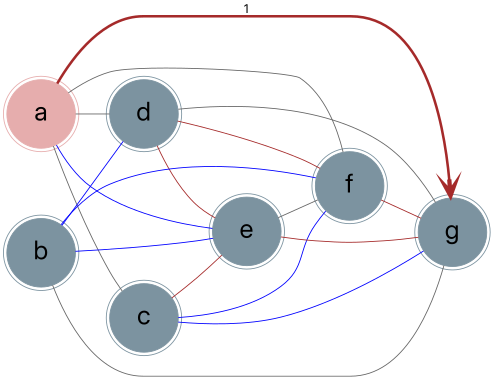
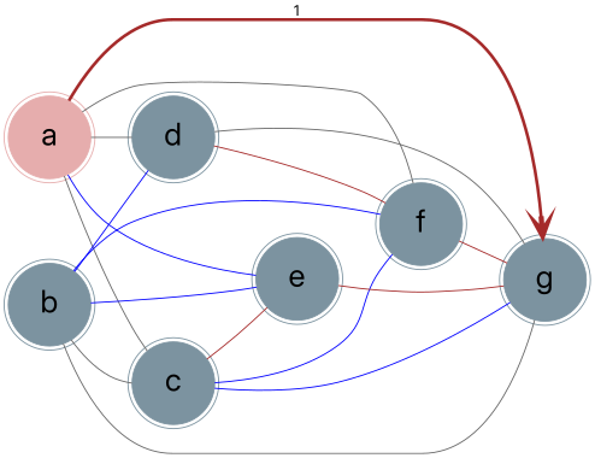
  digraph {
    fontname=Inter
    mindist=3
    rankdir=LR
    node [arrowhead=none color="#7c93a0" fontname=Inter fontsize=30 penwidth=1 shape=doublecircle style=filled]
    edge [arrowhead=none color=gray40 fontname=Inter penwidth=1]
    a [color="#e6adad" height=1]
    c [height=1]
    d [height=1]
    e [height=1]
    f [height=1]
    g [height=1]
    b [height=1]
    a -> c [label=" "]
    a -> d [label=" "]
    a -> e [color=blue label=" "]
    a -> f [label=" "]
    a -> g [arrowhead=vee arrowsize=2 color=brown label=1 penwidth=3]
    c -> e [color=brown label=" "]
    c -> f [color=blue label=" "]
    c -> g [color=blue label=" "]
-   d -> e [color=brown label=" "]
    d -> f [color=brown label=" "]
    d -> g [label=" "]
-   e -> f [label=" "]
    e -> g [color=brown label=" "]
    f -> g [color=brown label=" "]
+   b -> c [label=" "]
    b -> d [color=blue label=" "]
    b -> e [color=blue label=" "]
    b -> f [color=blue label=" "]
    b -> g [label=" "]
  }
